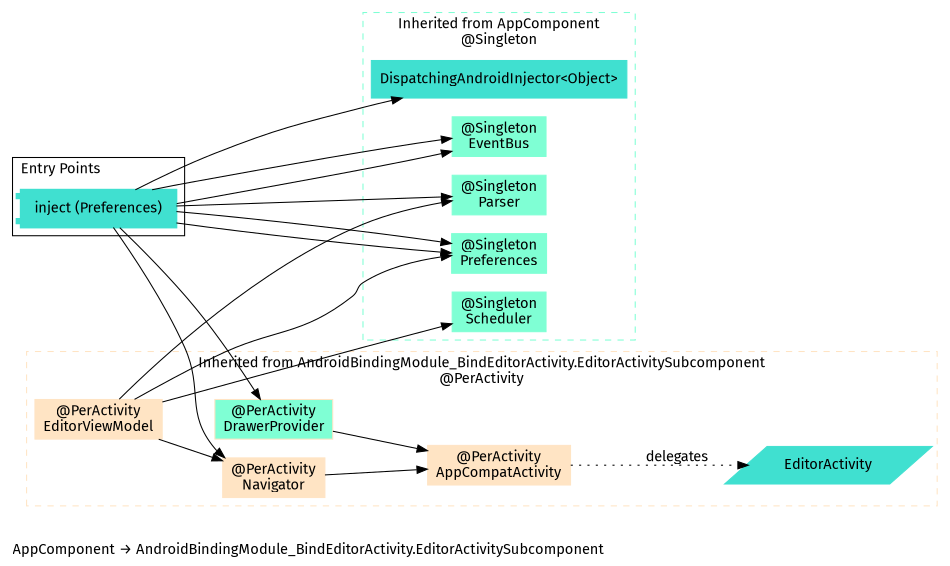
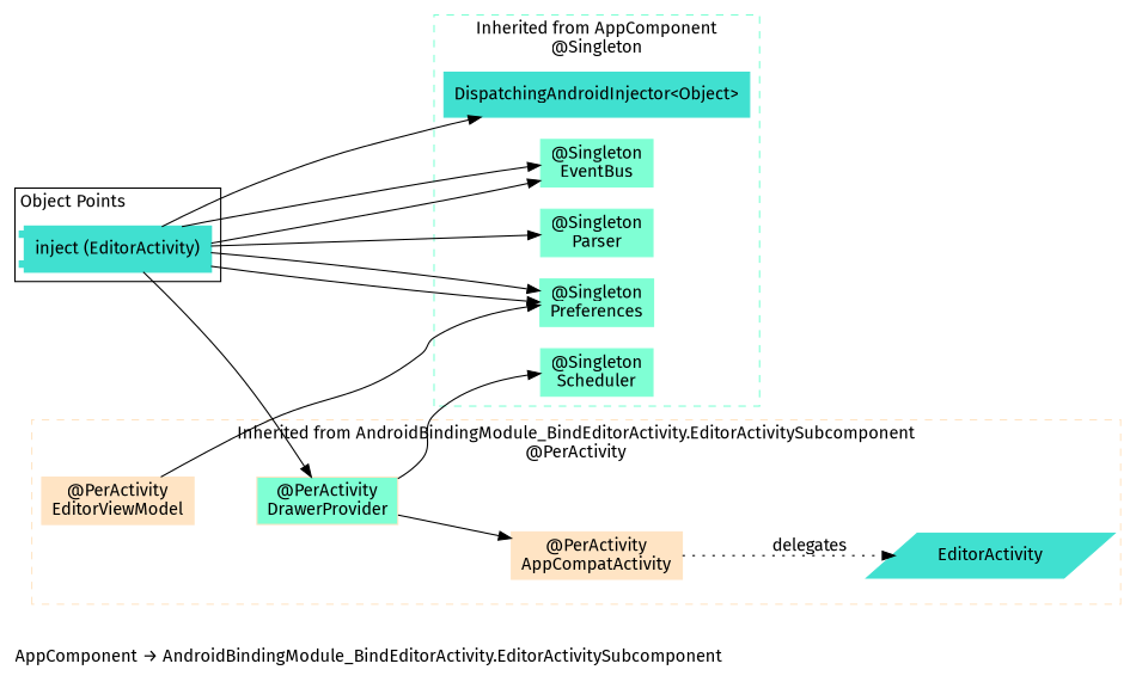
  digraph {
    compound=true
    fontname="Fira Sans"
    label="AppComponent → AndroidBindingModule_BindEditorActivity.EditorActivitySubcomponent"
    labeljust=l
    rankdir=LR
    node [color=bisque fontname="Fira Sans" shape=rectangle style=filled]
    edge [fontname="Fira Sans"]
    n1 [fillcolor=aquamarine label="@PerActivity\nDrawerProvider"]
-   n2 [label="@PerActivity\nNavigator"]
    n3 [label="@PerActivity\nEditorViewModel"]
    n4 [label="@PerActivity\nAppCompatActivity"]
    n5 [color=turquoise label=EditorActivity shape=parallelogram]
-   n6 [color=turquoise label="inject (Preferences)" penwidth=2 shape=component]
+   n6 [color=turquoise label="inject (EditorActivity)" penwidth=2 shape=component]
    n7 [color=turquoise label="DispatchingAndroidInjector<Object>"]
    n8 [color=aquamarine label="@Singleton\nEventBus"]
    n9 [color=aquamarine label="@Singleton\nParser"]
    n10 [color=aquamarine label="@Singleton\nPreferences"]
    n11 [color=aquamarine label="@Singleton\nScheduler"]
    subgraph cluster_1 {
      color=bisque
      label="Inherited from AndroidBindingModule_BindEditorActivity.EditorActivitySubcomponent\n@PerActivity"
      labeljust=c
      style=dashed
      n1
-     n2
      n3
      n4
      n5
    }
    subgraph cluster_2 {
-     label="Entry Points"
+     label="Object Points"
      n6
    }
    subgraph cluster_3 {
      label="Dependency Graph"
    }
    subgraph cluster_4 {
      label=Subcomponents
      shape=folder
    }
    subgraph cluster_5 {
      color=aquamarine
      label="Inherited from AppComponent\n@Singleton"
      labeljust=c
      style=dashed
      n7
      n8
      n9
      n10
      n11
    }
    n1 -> n4
-   n3 -> n11
-   n2 -> n4
-   n3 -> n2
-   n3 -> n9
+   n1 -> n11
    n3 -> n10
    n4 -> n5 [label=delegates style=dotted]
    n6 -> n1
-   n6 -> n2
    n6 -> n7
    n6 -> n8
    n6 -> n8
    n6 -> n9
    n6 -> n10
    n6 -> n10
  }
